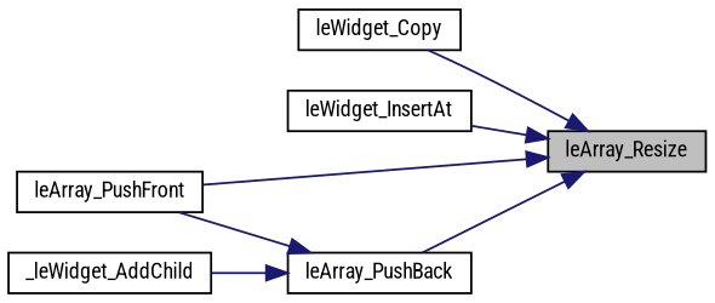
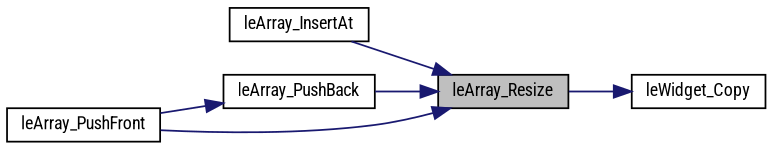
  digraph {
    fontname="Roboto Condensed"
    rankdir=RL
    node [color=black fillcolor=white fontname="Roboto Condensed" fontsize=10 shape=record style=filled]
    edge [color=midnightblue dir=back fontname="Roboto Condensed" fontsize=10 labelfontname=Helvetica labelfontsize=10 style=solid]
    n1 [fillcolor=grey75 fontcolor=black height=0.2 label=leArray_Resize width=0.4]
    n2 [height=0.2 label=leWidget_Copy width=0.4]
-   n3 [height=0.2 label=leWidget_InsertAt width=0.4]
+   n3 [height=0.2 label=leArray_InsertAt width=0.4]
    n4 [height=0.2 label=leArray_PushBack width=0.4]
    n5 [height=0.2 label=leArray_PushFront width=0.4]
-   n6 [height=0.2 label=_leWidget_AddChild width=0.4]
-   n1 -> n2
+   n2 -> n1
    n1 -> n3
    n1 -> n4
    n1 -> n5
    n4 -> n5
-   n4 -> n6
  }
